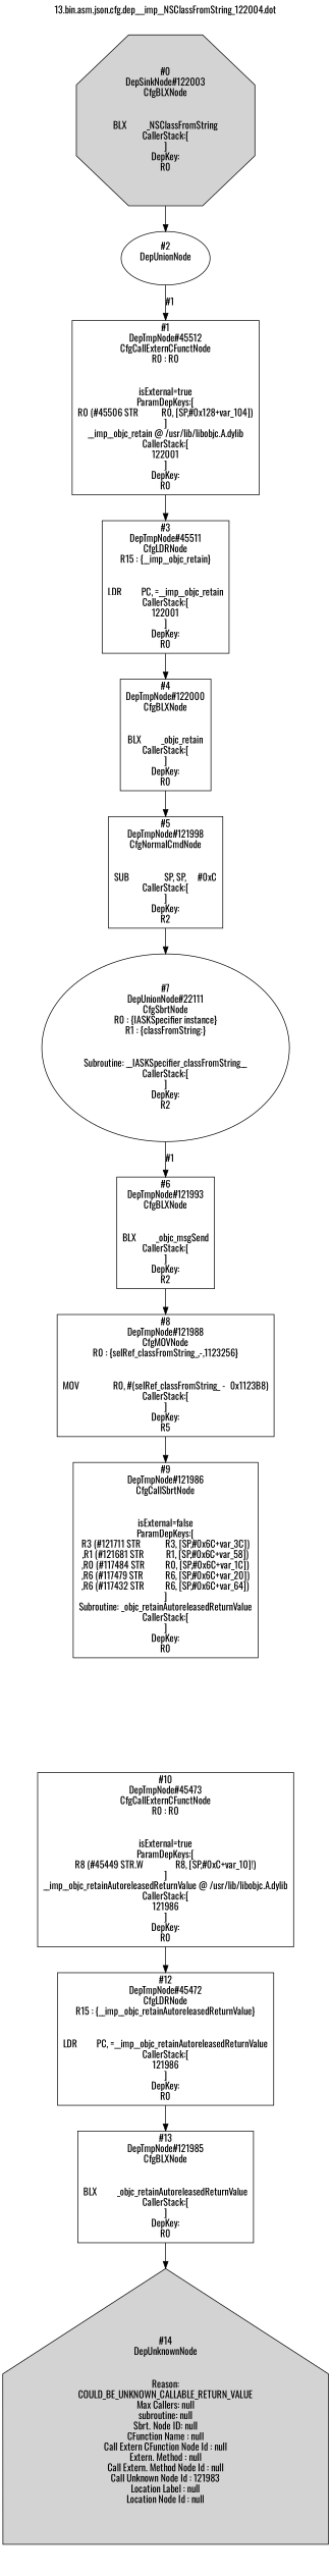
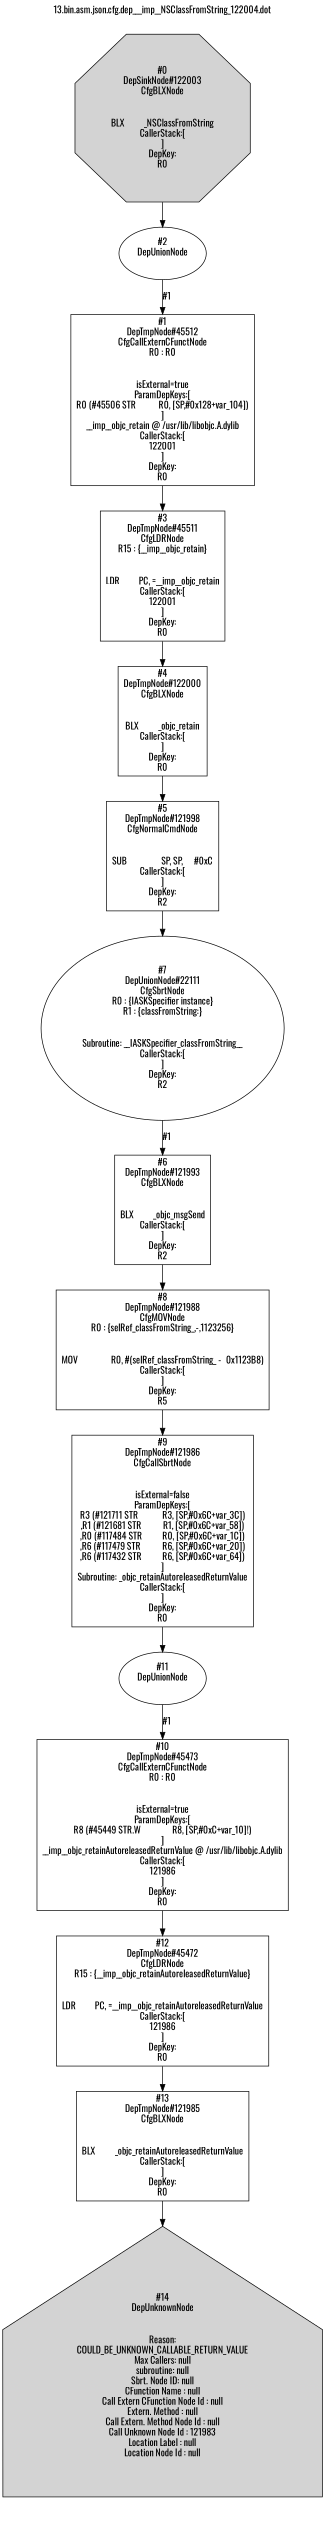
  digraph {
    label="13.bin.asm.json.cfg.dep___imp__NSClassFromString_122004.dot"
    labelloc=t
    fontname=Oswald
    node [shape=box fontname=Oswald]
    edge [fontname=Oswald]
    n1 [label="#0\nDepSinkNode#122003\nCfgBLXNode\n\n\nBLX		_NSClassFromString\nCallerStack:[\n]\nDepKey:\nR0" shape=octagon style=filled]
    n2 [label="#2\nDepUnionNode\n\n" shape=ellipse]
    n3 [label="#1\nDepTmpNode#45512\nCfgCallExternCFunctNode\nR0 : R0\n\n\nisExternal=true\nParamDepKeys:[\nR0 (#45506 STR		R0, [SP,#0x128+var_104])\n]\n__imp__objc_retain @ /usr/lib/libobjc.A.dylib\nCallerStack:[\n122001\n]\nDepKey:\nR0"]
    n4 [label="#3\nDepTmpNode#45511\nCfgLDRNode\nR15 : {__imp__objc_retain}\n\n\nLDR		PC, =__imp__objc_retain\nCallerStack:[\n122001\n]\nDepKey:\nR0"]
    n5 [label="#4\nDepTmpNode#122000\nCfgBLXNode\n\n\nBLX		_objc_retain\nCallerStack:[\n]\nDepKey:\nR0"]
    n6 [label="#5\nDepTmpNode#121998\nCfgNormalCmdNode\n\n\nSUB		SP, SP,	#0xC\nCallerStack:[\n]\nDepKey:\nR2"]
    n7 [label="#7\nDepUnionNode#22111\nCfgSbrtNode\nR0 : {IASKSpecifier instance}\nR1 : {classFromString:}\n\n\nSubroutine: __IASKSpecifier_classFromString__\nCallerStack:[\n]\nDepKey:\nR2" shape=ellipse]
    n8 [label="#6\nDepTmpNode#121993\nCfgBLXNode\n\n\nBLX		_objc_msgSend\nCallerStack:[\n]\nDepKey:\nR2"]
    n9 [label="#8\nDepTmpNode#121988\nCfgMOVNode\nR0 : {selRef_classFromString_,-,1123256}\n\n\nMOV		R0, #(selRef_classFromString_ -	0x1123B8)\nCallerStack:[\n]\nDepKey:\nR5"]
    n10 [label="#9\nDepTmpNode#121986\nCfgCallSbrtNode\n\n\nisExternal=false\nParamDepKeys:[\nR3 (#121711 STR		R3, [SP,#0x6C+var_3C])\n,R1 (#121681 STR		R1, [SP,#0x6C+var_58])\n,R0 (#117484 STR		R0, [SP,#0x6C+var_1C])\n,R6 (#117479 STR		R6, [SP,#0x6C+var_20])\n,R6 (#117432 STR		R6, [SP,#0x6C+var_64])\n]\nSubroutine: _objc_retainAutoreleasedReturnValue\nCallerStack:[\n]\nDepKey:\nR0"]
+   n11 [label="#11\nDepUnionNode\n\n" shape=ellipse]
    n12 [label="#10\nDepTmpNode#45473\nCfgCallExternCFunctNode\nR0 : R0\n\n\nisExternal=true\nParamDepKeys:[\nR8 (#45449 STR.W		R8, [SP,#0xC+var_10]!)\n]\n__imp__objc_retainAutoreleasedReturnValue @ /usr/lib/libobjc.A.dylib\nCallerStack:[\n121986\n]\nDepKey:\nR0"]
    n13 [label="#12\nDepTmpNode#45472\nCfgLDRNode\nR15 : {__imp__objc_retainAutoreleasedReturnValue}\n\n\nLDR		PC, =__imp__objc_retainAutoreleasedReturnValue\nCallerStack:[\n121986\n]\nDepKey:\nR0"]
    n14 [label="#13\nDepTmpNode#121985\nCfgBLXNode\n\n\nBLX		_objc_retainAutoreleasedReturnValue\nCallerStack:[\n]\nDepKey:\nR0"]
    n15 [label="#14\nDepUnknownNode\n\n\nReason:\nCOULD_BE_UNKNOWN_CALLABLE_RETURN_VALUE\nMax Callers: null\nsubroutine: null\nSbrt. Node ID: null\nCFunction Name : null\nCall Extern CFunction Node Id : null\nExtern. Method : null\nCall Extern. Method Node Id : null\nCall Unknown Node Id : 121983\nLocation Label : null\nLocation Node Id : null" shape=house style=filled]
    n1 -> n2
    n2 -> n3 [label="#1"]
    n3 -> n4
    n4 -> n5
    n5 -> n6
    n6 -> n7
    n7 -> n8 [label="#1"]
    n8 -> n9
    n9 -> n10
+   n10 -> n11
+   n11 -> n12 [label="#1"]
    n12 -> n13
    n13 -> n14
    n14 -> n15
  }
